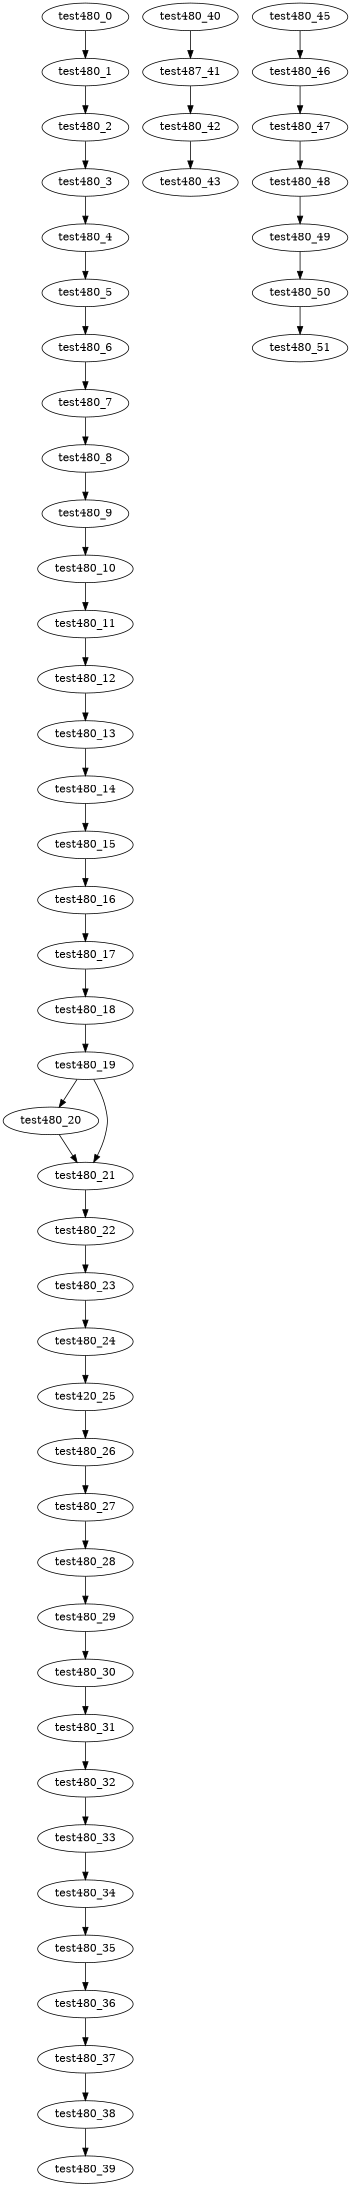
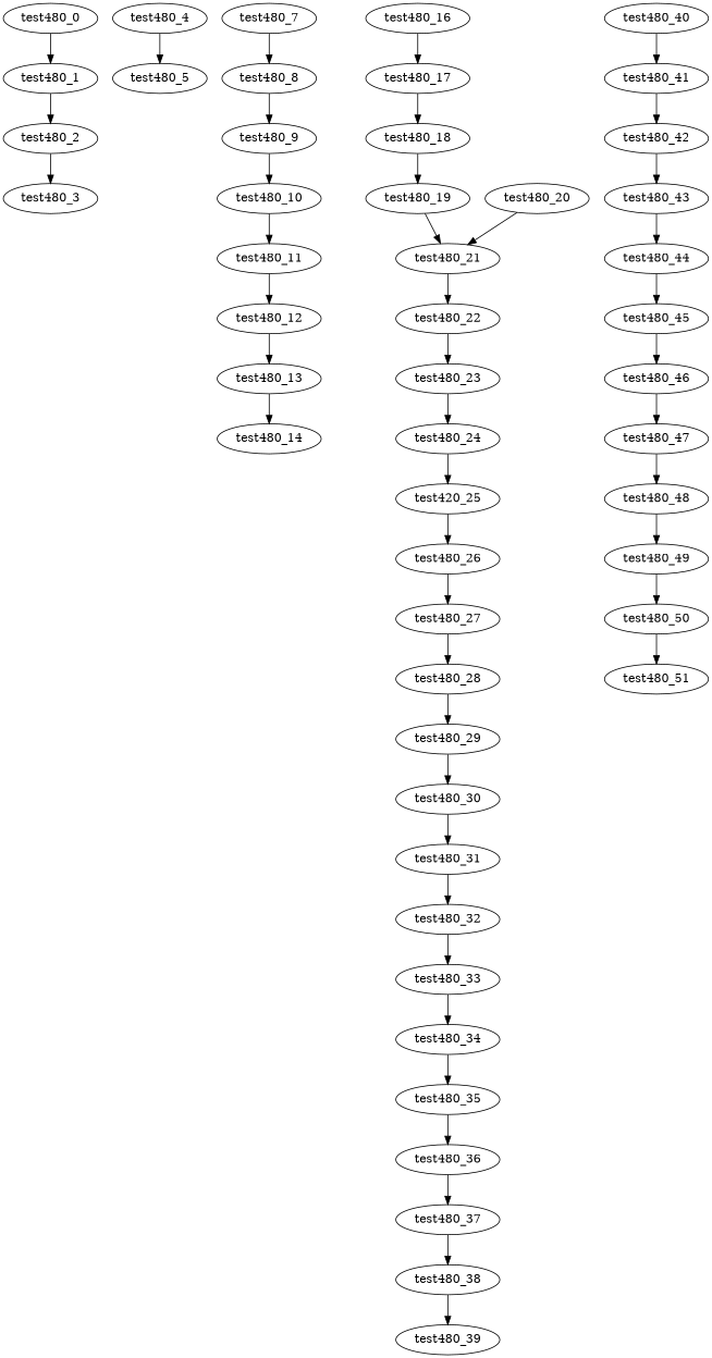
  digraph {
    test480_0
    test480_1
    test480_2
    test480_3
    test480_4
    test480_5
-   test480_6
    test480_7
    test480_8
    test480_9
    test480_10
    test480_11
    test480_12
    test480_13
    test480_14
-   test480_15
    test480_16
    test480_17
    test480_18
    test480_19
    test480_20
    test480_21
    test480_22
    test480_23
    test480_24
    n26 [label=test420_25]
    test480_26
    test480_27
    test480_28
    test480_29
    test480_30
    test480_31
    test480_32
    test480_33
    test480_34
    test480_35
    test480_36
    test480_37
    test480_38
    test480_39
    test480_40
-   test480_41 [label=test487_41]
+   test480_41
    test480_42
    test480_43
+   test480_44
    test480_45
    test480_46
    test480_47
    test480_48
    test480_49
    test480_50
    test480_51
    test480_0 -> test480_1
    test480_1 -> test480_2
    test480_2 -> test480_3
-   test480_3 -> test480_4
    test480_4 -> test480_5
-   test480_5 -> test480_6
-   test480_6 -> test480_7
    test480_7 -> test480_8
    test480_8 -> test480_9
    test480_9 -> test480_10
    test480_10 -> test480_11
    test480_11 -> test480_12
    test480_12 -> test480_13
    test480_13 -> test480_14
-   test480_14 -> test480_15
-   test480_15 -> test480_16
    test480_16 -> test480_17
    test480_17 -> test480_18
    test480_18 -> test480_19
-   test480_19 -> test480_20
    test480_19 -> test480_21
    test480_20 -> test480_21
    test480_21 -> test480_22
    test480_22 -> test480_23
    test480_23 -> test480_24
    test480_24 -> n26
    n26 -> test480_26
    test480_26 -> test480_27
    test480_27 -> test480_28
    test480_28 -> test480_29
    test480_29 -> test480_30
    test480_30 -> test480_31
    test480_31 -> test480_32
    test480_32 -> test480_33
    test480_33 -> test480_34
    test480_34 -> test480_35
    test480_35 -> test480_36
    test480_36 -> test480_37
    test480_37 -> test480_38
    test480_38 -> test480_39
    test480_40 -> test480_41
    test480_41 -> test480_42
    test480_42 -> test480_43
+   test480_43 -> test480_44
+   test480_44 -> test480_45
    test480_45 -> test480_46
    test480_46 -> test480_47
    test480_47 -> test480_48
    test480_48 -> test480_49
    test480_49 -> test480_50
    test480_50 -> test480_51
  }
